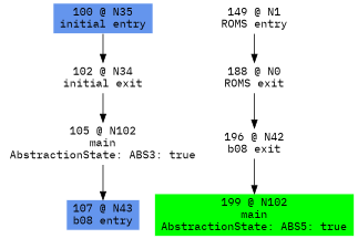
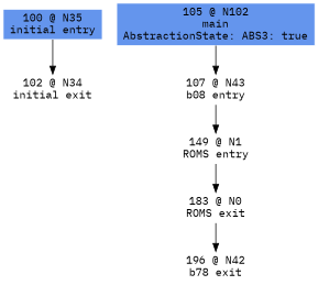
  digraph {
    fontname="IBM Plex Mono"
    node [color=white fontname="IBM Plex Mono" shape=box style=filled]
    edge [fontname="IBM Plex Mono"]
    n1 [fillcolor=cornflowerblue label="100 @ N35\ninitial entry\n"]
    n2 [label="102 @ N34\ninitial exit\n"]
-   n3 [fillcolor=white label="105 @ N102\nmain\nAbstractionState: ABS3: true\n"]
-   n4 [label="107 @ N43\nb08 entry\n" fillcolor=cornflowerblue]
+   n3 [fillcolor=cornflowerblue label="105 @ N102\nmain\nAbstractionState: ABS3: true\n"]
+   n4 [label="107 @ N43\nb08 entry\n"]
    n5 [label="149 @ N1\nROMS entry\n"]
-   n6 [label="188 @ N0\nROMS exit\n"]
-   n7 [label="196 @ N42\nb08 exit\n"]
-   n8 [fillcolor=green label="199 @ N102\nmain\nAbstractionState: ABS5: true\n"]
+   n6 [label="183 @ N0\nROMS exit\n"]
+   n7 [label="196 @ N42\nb78 exit\n"]
    n1 -> n2
-   n2 -> n3
    n3 -> n4
+   n4 -> n5
    n5 -> n6
    n6 -> n7
-   n7 -> n8
  }
